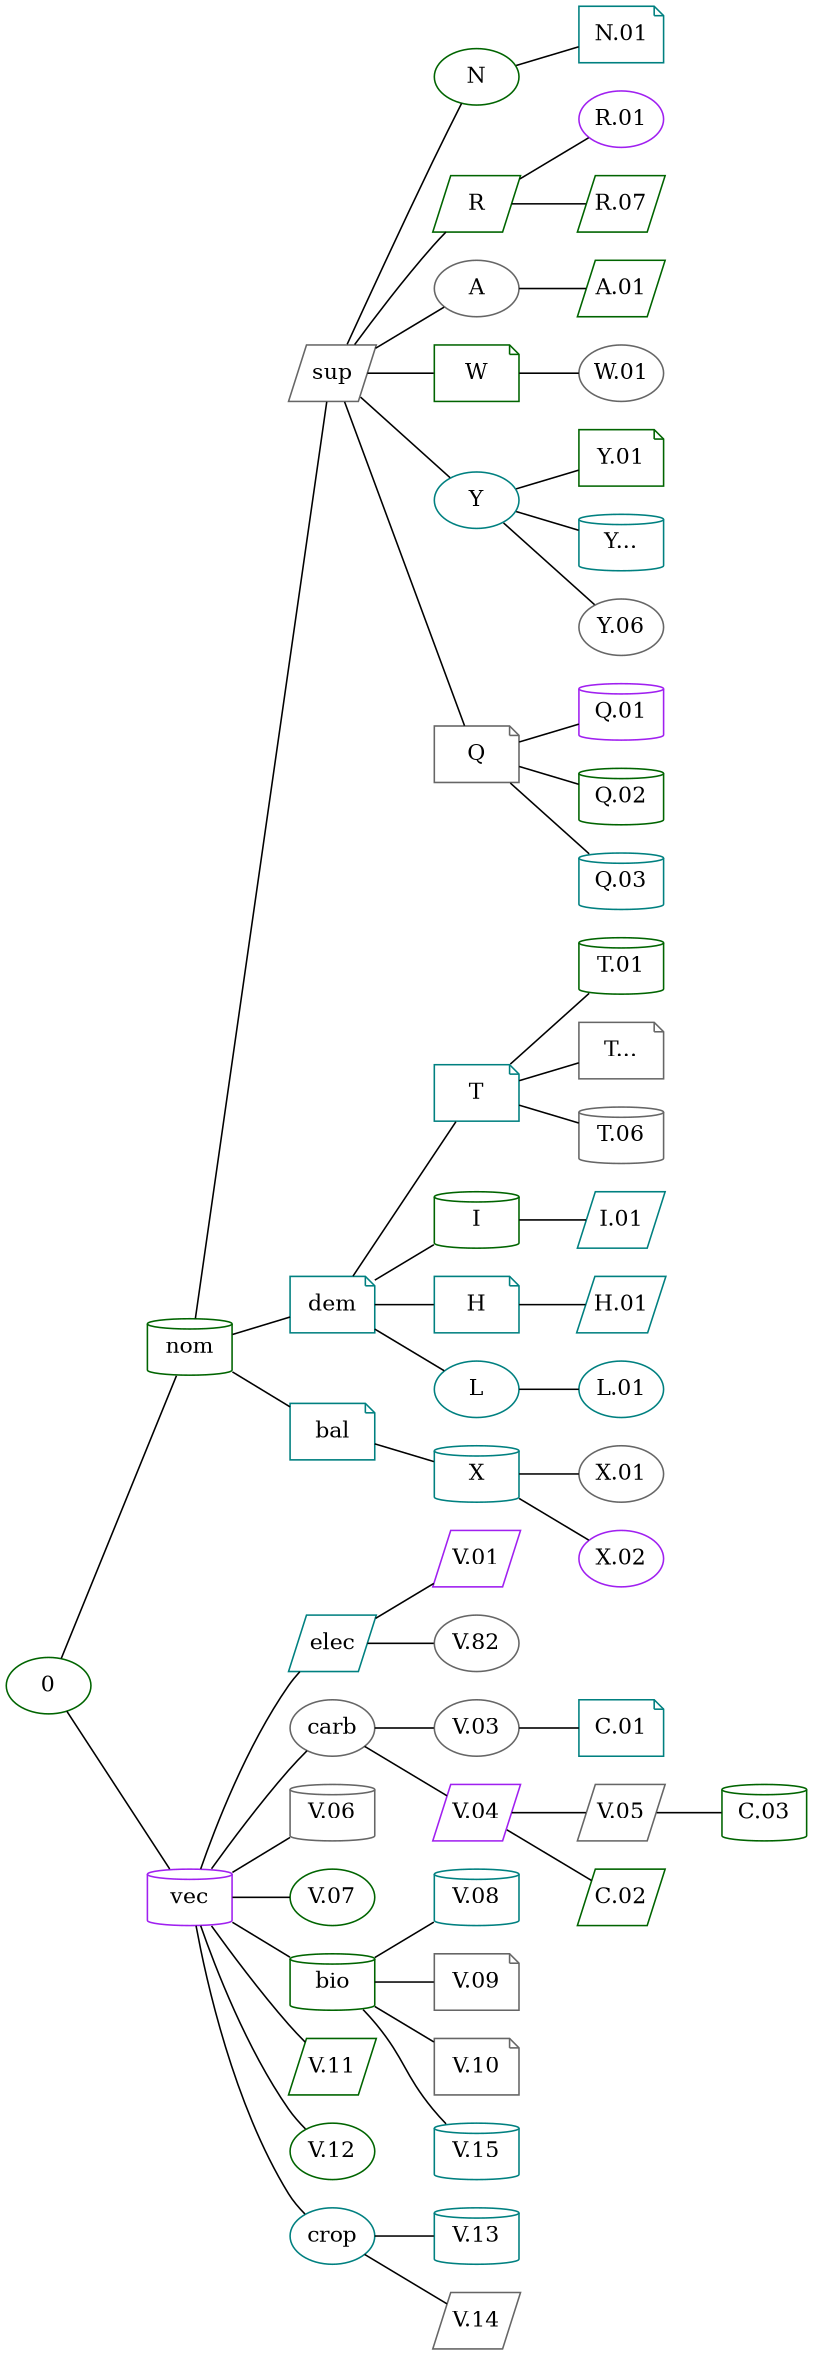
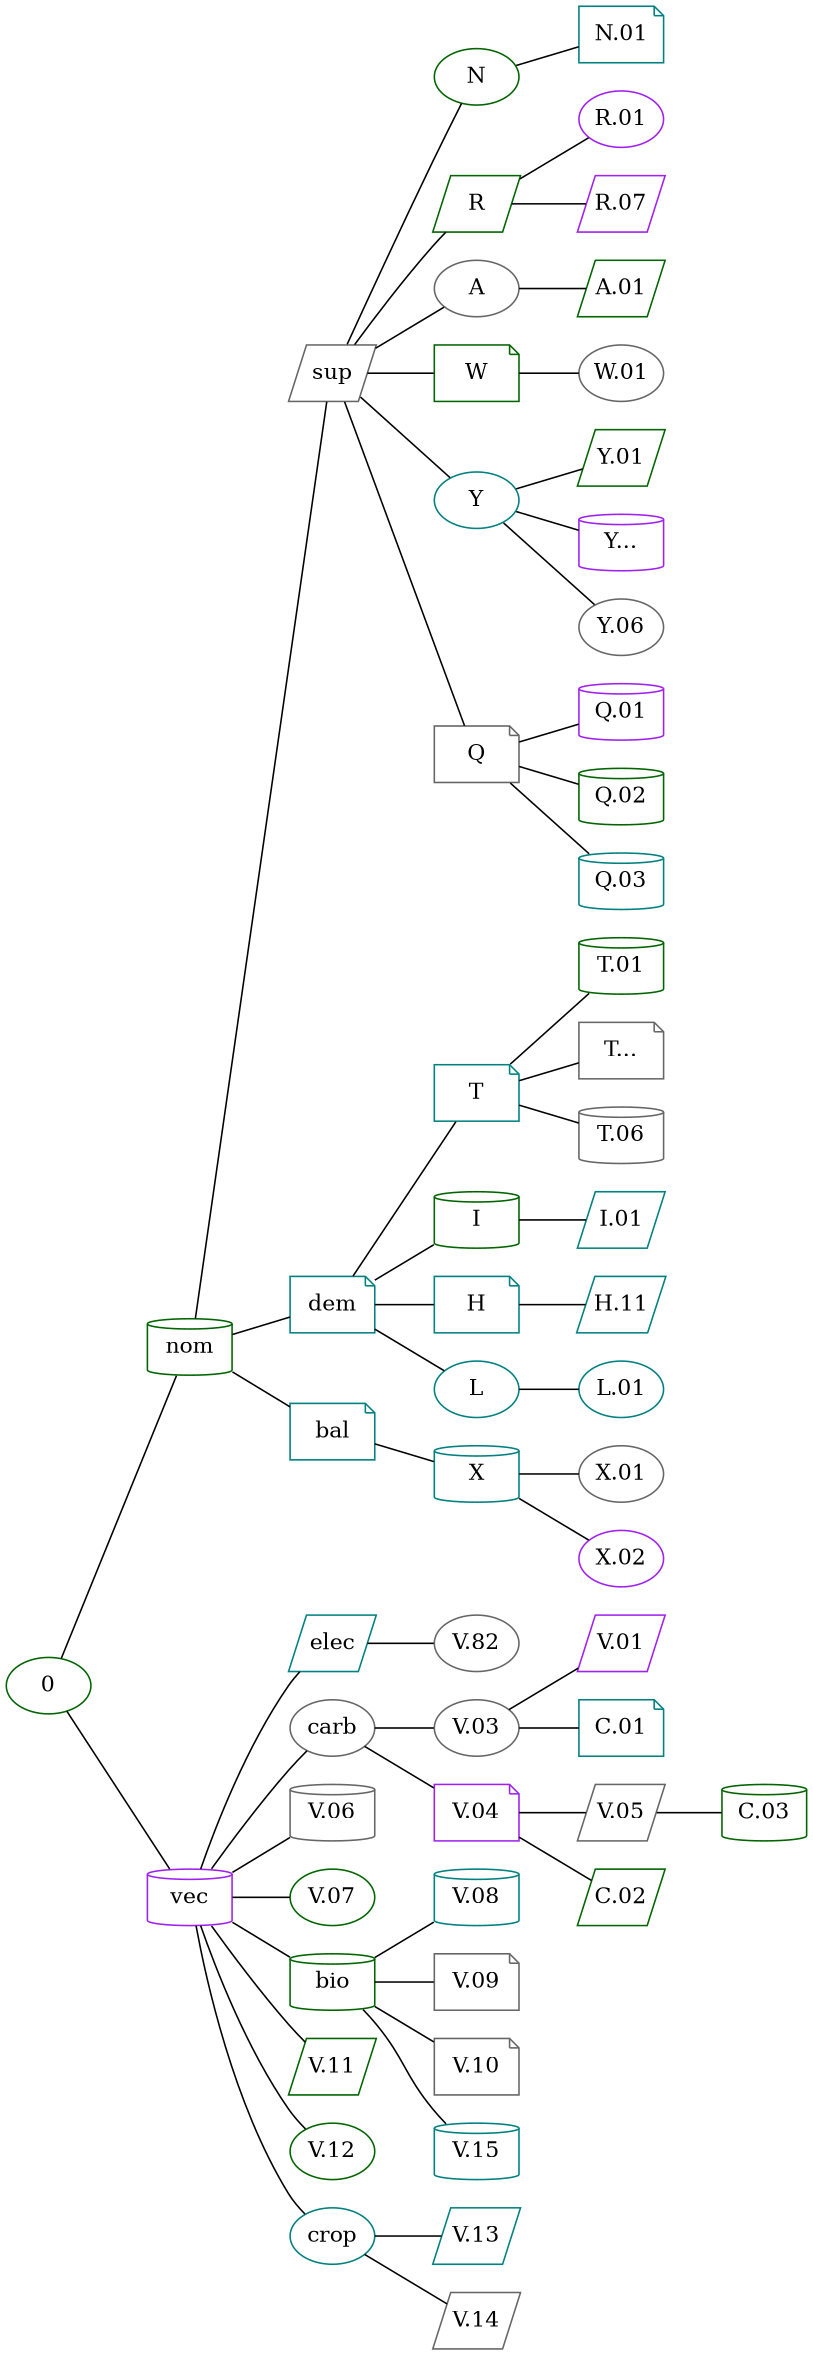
  graph {
    fontsize=2
    rankdir=LR
    node [color=teal margin=0 shape=ellipse]
    0 [color=darkgreen]
    nom [color=darkgreen shape=cylinder]
    vec [color=purple shape=cylinder]
    sup [color=gray40 shape=parallelogram]
    dem [shape=note]
    bal [shape=note]
    elec [shape=parallelogram]
    carb [color=gray40]
    "V.06" [color=gray40 shape=cylinder]
    "V.07" [color=darkgreen]
    bio [color=darkgreen shape=cylinder]
    "V.11" [color=darkgreen shape=parallelogram]
    "V.12" [color=darkgreen]
    crop
    N [color=darkgreen]
    R [color=darkgreen shape=parallelogram]
    A [color=gray40]
    W [color=darkgreen shape=note]
    Y
    Q [color=gray40 shape=note]
    T [shape=note]
    I [color=darkgreen shape=cylinder]
    H [shape=note]
    L
    X [shape=cylinder]
    "V.01" [color=purple shape=parallelogram]
    n27 [color=gray40 label="V.82"]
    "V.03" [color=gray40]
-   "V.04" [color=purple shape=parallelogram]
+   "V.04" [color=purple shape=note]
    "V.08" [shape=cylinder]
    "V.09" [color=gray40 shape=note]
    "V.10" [color=gray40 shape=note]
    "V.15" [shape=cylinder]
-   "V.13" [shape=cylinder]
+   "V.13" [shape=parallelogram]
    "V.14" [color=gray40 shape=parallelogram]
    "N.01" [shape=note]
    "R.01" [color=purple]
-   "R.07" [color=darkgreen shape=parallelogram]
+   "R.07" [color=purple shape=parallelogram]
    "A.01" [color=darkgreen shape=parallelogram]
    "W.01" [color=gray40]
-   "Y.01" [color=darkgreen shape=note]
-   "Y..." [shape=cylinder]
+   "Y.01" [color=darkgreen shape=parallelogram]
+   "Y..." [color=purple shape=cylinder]
    "Y.06" [color=gray40]
    "Q.01" [color=purple shape=cylinder]
    "Q.02" [color=darkgreen shape=cylinder]
    "Q.03" [shape=cylinder]
    "T.01" [color=darkgreen shape=cylinder]
    "T..." [color=gray40 shape=note]
    "T.06" [color=gray40 shape=cylinder]
    "I.01" [shape=parallelogram]
-   "H.01" [shape=parallelogram]
+   "H.01" [shape=parallelogram label="H.11"]
    "L.01"
    "X.01" [color=gray40]
    "X.02" [color=purple]
    "C.01" [shape=note]
    "V.05" [color=gray40 shape=parallelogram]
    "C.02" [color=darkgreen shape=parallelogram]
    "C.03" [color=darkgreen shape=cylinder]
    0 -- nom
    0 -- vec
    nom -- sup
    nom -- dem
    nom -- bal
    vec -- elec
    vec -- carb
    vec -- "V.06"
    vec -- "V.07"
    vec -- bio
    vec -- "V.11"
    vec -- "V.12"
    vec -- crop
    sup -- N
    sup -- R
    sup -- A
    sup -- W
    sup -- Y
    sup -- Q
    dem -- T
    dem -- I
    dem -- H
    dem -- L
    bal -- X
-   elec -- "V.01"
+   "V.03" -- "V.01"
    elec -- n27
    carb -- "V.03"
    carb -- "V.04"
    bio -- "V.08"
    bio -- "V.09"
    bio -- "V.10"
    bio -- "V.15"
    crop -- "V.13"
    crop -- "V.14"
    N -- "N.01"
    R -- "R.01"
    R -- "R.07"
    A -- "A.01"
    W -- "W.01"
    Y -- "Y.01"
    Y -- "Y..."
    Y -- "Y.06"
    Q -- "Q.01"
    Q -- "Q.02"
    Q -- "Q.03"
    T -- "T.01"
    T -- "T..."
    T -- "T.06"
    I -- "I.01"
    H -- "H.01"
    L -- "L.01"
    X -- "X.01"
    X -- "X.02"
    "V.03" -- "C.01"
    "V.04" -- "V.05"
    "V.04" -- "C.02"
    "V.05" -- "C.03"
  }
